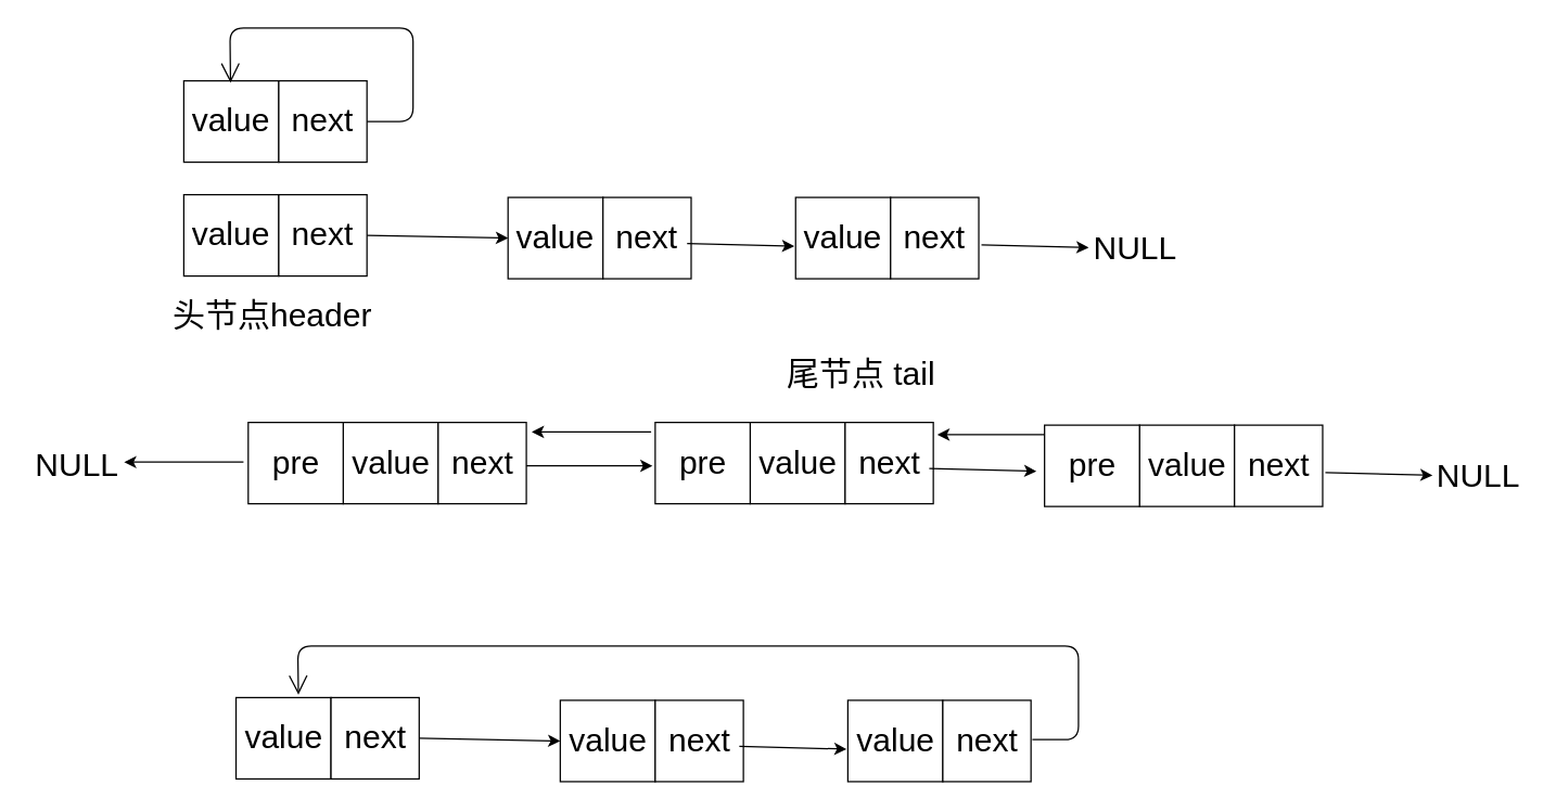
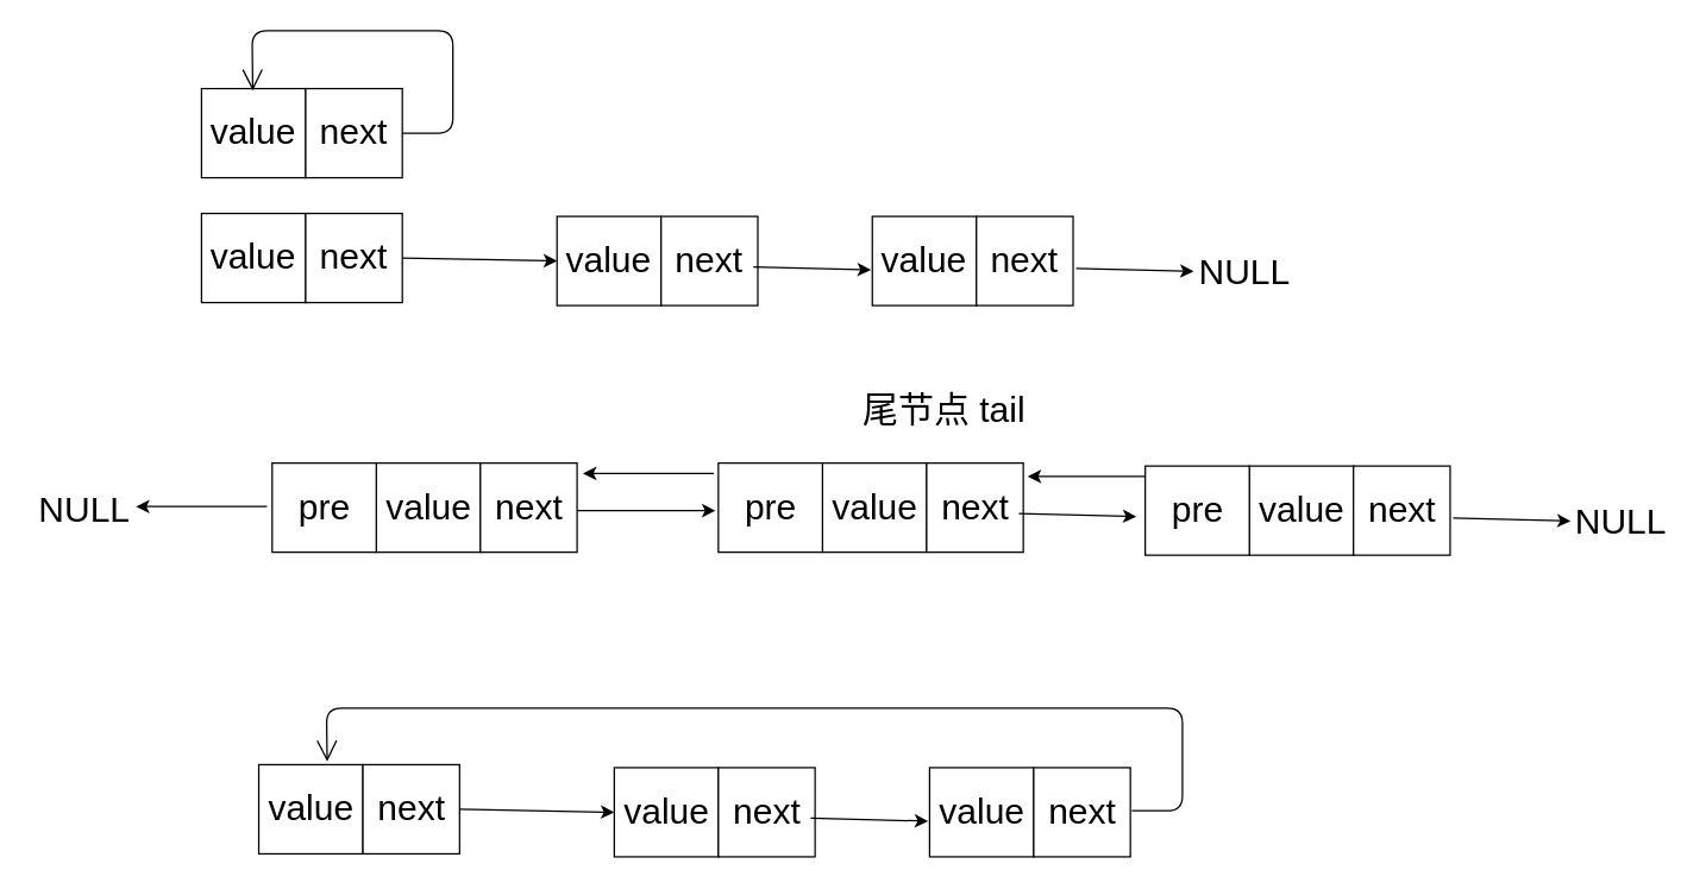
  <mxCell id="0" />
  <mxCell id="1" parent="0" />
  <mxCell id="2" value="&lt;font color=&quot;#000000&quot;&gt;value&lt;/font&gt;" style="rounded=0;whiteSpace=wrap;html=1;fillColor=#FFFFFF;strokeColor=#000000;fontSize=24;" vertex="1" parent="1"><mxGeometry x="135" y="143" width="70" height="60" as="geometry" /></mxCell>
  <mxCell id="3" value="&lt;font color=&quot;#000000&quot;&gt;next&lt;/font&gt;" style="rounded=0;whiteSpace=wrap;html=1;fillColor=#FFFFFF;strokeColor=#000000;fontSize=24;" vertex="1" parent="1"><mxGeometry x="205" y="143" width="65" height="60" as="geometry" /></mxCell>
  <mxCell id="4" value="&lt;font color=&quot;#000000&quot;&gt;value&lt;/font&gt;" style="rounded=0;whiteSpace=wrap;html=1;fillColor=#FFFFFF;strokeColor=#000000;fontSize=24;" vertex="1" parent="1"><mxGeometry x="374" y="145" width="70" height="60" as="geometry" /></mxCell>
  <mxCell id="5" value="&lt;font color=&quot;#000000&quot;&gt;next&lt;/font&gt;" style="rounded=0;whiteSpace=wrap;html=1;fillColor=#FFFFFF;strokeColor=#000000;fontSize=24;" vertex="1" parent="1"><mxGeometry x="444" y="145" width="65" height="60" as="geometry" /></mxCell>
  <mxCell id="6" value="&lt;font color=&quot;#000000&quot;&gt;value&lt;/font&gt;" style="rounded=0;whiteSpace=wrap;html=1;fillColor=#FFFFFF;strokeColor=#000000;fontSize=24;" vertex="1" parent="1"><mxGeometry x="586" y="145" width="70" height="60" as="geometry" /></mxCell>
  <mxCell id="7" value="&lt;font color=&quot;#000000&quot;&gt;next&lt;/font&gt;" style="rounded=0;whiteSpace=wrap;html=1;fillColor=#FFFFFF;strokeColor=#000000;fontSize=24;" vertex="1" parent="1"><mxGeometry x="656" y="145" width="65" height="60" as="geometry" /></mxCell>
  <mxCell id="8" value="" style="endArrow=classic;html=1;fontSize=24;entryX=0;entryY=0.5;entryDx=0;entryDy=0;exitX=1;exitY=0.5;exitDx=0;exitDy=0;fontColor=#000000;strokeColor=#000000;" edge="1" parent="1" source="3" target="4"><mxGeometry width="50" height="50" relative="1" as="geometry"><mxPoint x="268" y="210" as="sourcePoint" /><mxPoint x="318" y="160" as="targetPoint" /></mxGeometry></mxCell>
  <mxCell id="9" value="" style="endArrow=classic;html=1;fontSize=24;exitX=1;exitY=0.5;exitDx=0;exitDy=0;fontColor=#000000;strokeColor=#000000;" edge="1" parent="1"><mxGeometry width="50" height="50" relative="1" as="geometry"><mxPoint x="506" y="179" as="sourcePoint" /><mxPoint x="585" y="181" as="targetPoint" /></mxGeometry></mxCell>
- <mxCell id="10" value="头节点header&lt;br&gt;" style="text;html=1;align=center;verticalAlign=middle;resizable=0;points=[];autosize=1;fontSize=24;fontColor=#000000;" vertex="1" parent="1"><mxGeometry x="121" y="216" width="157" height="33" as="geometry" /></mxCell>
  <mxCell id="11" value="尾节点 tail" style="text;html=1;align=center;verticalAlign=middle;resizable=0;points=[];autosize=1;fontSize=24;fontColor=#000000;" vertex="1" parent="1"><mxGeometry x="574" y="259" width="119" height="33" as="geometry" /></mxCell>
  <mxCell id="12" value="&lt;font color=&quot;#000000&quot;&gt;value&lt;/font&gt;" style="rounded=0;whiteSpace=wrap;html=1;fillColor=#FFFFFF;strokeColor=#000000;fontSize=24;" vertex="1" parent="1"><mxGeometry x="135" y="59" width="70" height="60" as="geometry" /></mxCell>
  <mxCell id="13" value="&lt;font color=&quot;#000000&quot;&gt;next&lt;/font&gt;" style="rounded=0;whiteSpace=wrap;html=1;fillColor=#FFFFFF;strokeColor=#000000;fontSize=24;" vertex="1" parent="1"><mxGeometry x="205" y="59" width="65" height="60" as="geometry" /></mxCell>
  <mxCell id="14" value="" style="endArrow=classic;html=1;fontSize=24;exitX=1;exitY=0.5;exitDx=0;exitDy=0;fontColor=#000000;strokeColor=#000000;" edge="1" parent="1"><mxGeometry width="50" height="50" relative="1" as="geometry"><mxPoint x="723" y="180" as="sourcePoint" /><mxPoint x="802" y="182" as="targetPoint" /></mxGeometry></mxCell>
  <mxCell id="15" value="NULL&lt;br&gt;" style="text;html=1;align=center;verticalAlign=middle;resizable=0;points=[];autosize=1;fontSize=24;fontColor=#000000;" vertex="1" parent="1"><mxGeometry x="800" y="166" width="71" height="33" as="geometry" /></mxCell>
  <mxCell id="16" value="" style="endArrow=open;endFill=1;endSize=12;html=1;strokeColor=#000000;fontSize=24;fontColor=#000000;exitX=1;exitY=0.5;exitDx=0;exitDy=0;entryX=0.492;entryY=0.022;entryDx=0;entryDy=0;entryPerimeter=0;" edge="1" parent="1" source="13" target="12"><mxGeometry width="160" relative="1" as="geometry"><mxPoint x="224" y="44" as="sourcePoint" /><mxPoint x="134" y="89" as="targetPoint" /><Array as="points"><mxPoint x="304" y="89" /><mxPoint x="304" y="20" /><mxPoint x="270" y="20" /><mxPoint x="169" y="20" /></Array></mxGeometry></mxCell>
  <mxCell id="17" value="&lt;font color=&quot;#000000&quot;&gt;value&lt;/font&gt;" style="rounded=0;whiteSpace=wrap;html=1;fillColor=#FFFFFF;strokeColor=#000000;fontSize=24;" vertex="1" parent="1"><mxGeometry x="252.5" y="311" width="70" height="60" as="geometry" /></mxCell>
  <mxCell id="18" value="&lt;font color=&quot;#000000&quot;&gt;next&lt;/font&gt;" style="rounded=0;whiteSpace=wrap;html=1;fillColor=#FFFFFF;strokeColor=#000000;fontSize=24;" vertex="1" parent="1"><mxGeometry x="322.5" y="311" width="65" height="60" as="geometry" /></mxCell>
  <mxCell id="19" value="&lt;font color=&quot;#000000&quot;&gt;value&lt;/font&gt;" style="rounded=0;whiteSpace=wrap;html=1;fillColor=#FFFFFF;strokeColor=#000000;fontSize=24;" vertex="1" parent="1"><mxGeometry x="552.5" y="311" width="70" height="60" as="geometry" /></mxCell>
  <mxCell id="20" value="&lt;font color=&quot;#000000&quot;&gt;next&lt;/font&gt;" style="rounded=0;whiteSpace=wrap;html=1;fillColor=#FFFFFF;strokeColor=#000000;fontSize=24;" vertex="1" parent="1"><mxGeometry x="622.5" y="311" width="65" height="60" as="geometry" /></mxCell>
  <mxCell id="21" value="&lt;font color=&quot;#000000&quot;&gt;value&lt;/font&gt;" style="rounded=0;whiteSpace=wrap;html=1;fillColor=#FFFFFF;strokeColor=#000000;fontSize=24;" vertex="1" parent="1"><mxGeometry x="839.5" y="313" width="70" height="60" as="geometry" /></mxCell>
  <mxCell id="22" value="&lt;font color=&quot;#000000&quot;&gt;next&lt;/font&gt;" style="rounded=0;whiteSpace=wrap;html=1;fillColor=#FFFFFF;strokeColor=#000000;fontSize=24;" vertex="1" parent="1"><mxGeometry x="909.5" y="313" width="65" height="60" as="geometry" /></mxCell>
  <mxCell id="23" value="" style="endArrow=classic;html=1;fontSize=24;fontColor=#000000;strokeColor=#000000;" edge="1" parent="1"><mxGeometry width="50" height="50" relative="1" as="geometry"><mxPoint x="387.5" y="343" as="sourcePoint" /><mxPoint x="480.5" y="343" as="targetPoint" /></mxGeometry></mxCell>
  <mxCell id="24" value="" style="endArrow=classic;html=1;fontSize=24;exitX=1;exitY=0.5;exitDx=0;exitDy=0;fontColor=#000000;strokeColor=#000000;" edge="1" parent="1"><mxGeometry width="50" height="50" relative="1" as="geometry"><mxPoint x="684.5" y="345" as="sourcePoint" /><mxPoint x="763.5" y="347" as="targetPoint" /></mxGeometry></mxCell>
  <mxCell id="25" value="" style="endArrow=classic;html=1;fontSize=24;exitX=1;exitY=0.5;exitDx=0;exitDy=0;fontColor=#000000;strokeColor=#000000;" edge="1" parent="1"><mxGeometry width="50" height="50" relative="1" as="geometry"><mxPoint x="976.5" y="348" as="sourcePoint" /><mxPoint x="1055.5" y="350" as="targetPoint" /></mxGeometry></mxCell>
  <mxCell id="26" value="NULL&lt;br&gt;" style="text;html=1;align=center;verticalAlign=middle;resizable=0;points=[];autosize=1;fontSize=24;fontColor=#000000;" vertex="1" parent="1"><mxGeometry x="1053.5" y="334" width="71" height="33" as="geometry" /></mxCell>
  <mxCell id="27" value="&lt;font color=&quot;#000000&quot;&gt;pre&lt;/font&gt;" style="rounded=0;whiteSpace=wrap;html=1;fillColor=#FFFFFF;strokeColor=#000000;fontSize=24;" vertex="1" parent="1"><mxGeometry x="182.5" y="311" width="70" height="60" as="geometry" /></mxCell>
  <mxCell id="28" value="&lt;font color=&quot;#000000&quot;&gt;pre&lt;/font&gt;" style="rounded=0;whiteSpace=wrap;html=1;fillColor=#FFFFFF;strokeColor=#000000;fontSize=24;" vertex="1" parent="1"><mxGeometry x="482.5" y="311" width="70" height="60" as="geometry" /></mxCell>
  <mxCell id="29" value="&lt;font color=&quot;#000000&quot;&gt;pre&lt;/font&gt;" style="rounded=0;whiteSpace=wrap;html=1;fillColor=#FFFFFF;strokeColor=#000000;fontSize=24;" vertex="1" parent="1"><mxGeometry x="769.5" y="313" width="70" height="60" as="geometry" /></mxCell>
  <mxCell id="30" value="" style="endArrow=classic;html=1;fontSize=24;fontColor=#000000;strokeColor=#000000;" edge="1" parent="1"><mxGeometry width="50" height="50" relative="1" as="geometry"><mxPoint x="479.5" y="318" as="sourcePoint" /><mxPoint x="391.5" y="318" as="targetPoint" /></mxGeometry></mxCell>
  <mxCell id="31" value="" style="endArrow=classic;html=1;fontSize=24;fontColor=#000000;strokeColor=#000000;" edge="1" parent="1"><mxGeometry width="50" height="50" relative="1" as="geometry"><mxPoint x="769.5" y="320" as="sourcePoint" /><mxPoint x="690.5" y="320" as="targetPoint" /></mxGeometry></mxCell>
  <mxCell id="32" value="" style="endArrow=classic;html=1;fontSize=24;fontColor=#000000;strokeColor=#000000;" edge="1" parent="1"><mxGeometry width="50" height="50" relative="1" as="geometry"><mxPoint x="179" y="340.29" as="sourcePoint" /><mxPoint x="91" y="340.29" as="targetPoint" /></mxGeometry></mxCell>
  <mxCell id="33" value="NULL&lt;br&gt;" style="text;html=1;align=center;verticalAlign=middle;resizable=0;points=[];autosize=1;fontSize=24;fontColor=#000000;" vertex="1" parent="1"><mxGeometry x="20" y="326.5" width="71" height="33" as="geometry" /></mxCell>
  <mxCell id="34" value="&lt;font color=&quot;#000000&quot;&gt;value&lt;/font&gt;" style="rounded=0;whiteSpace=wrap;html=1;fillColor=#FFFFFF;strokeColor=#000000;fontSize=24;" vertex="1" parent="1"><mxGeometry x="173.5" y="514" width="70" height="60" as="geometry" /></mxCell>
  <mxCell id="35" value="&lt;font color=&quot;#000000&quot;&gt;next&lt;/font&gt;" style="rounded=0;whiteSpace=wrap;html=1;fillColor=#FFFFFF;strokeColor=#000000;fontSize=24;" vertex="1" parent="1"><mxGeometry x="243.5" y="514" width="65" height="60" as="geometry" /></mxCell>
  <mxCell id="36" value="&lt;font color=&quot;#000000&quot;&gt;value&lt;/font&gt;" style="rounded=0;whiteSpace=wrap;html=1;fillColor=#FFFFFF;strokeColor=#000000;fontSize=24;" vertex="1" parent="1"><mxGeometry x="412.5" y="516" width="70" height="60" as="geometry" /></mxCell>
  <mxCell id="37" value="&lt;font color=&quot;#000000&quot;&gt;next&lt;/font&gt;" style="rounded=0;whiteSpace=wrap;html=1;fillColor=#FFFFFF;strokeColor=#000000;fontSize=24;" vertex="1" parent="1"><mxGeometry x="482.5" y="516" width="65" height="60" as="geometry" /></mxCell>
  <mxCell id="38" value="&lt;font color=&quot;#000000&quot;&gt;value&lt;/font&gt;" style="rounded=0;whiteSpace=wrap;html=1;fillColor=#FFFFFF;strokeColor=#000000;fontSize=24;" vertex="1" parent="1"><mxGeometry x="624.5" y="516" width="70" height="60" as="geometry" /></mxCell>
  <mxCell id="39" value="&lt;font color=&quot;#000000&quot;&gt;next&lt;/font&gt;" style="rounded=0;whiteSpace=wrap;html=1;fillColor=#FFFFFF;strokeColor=#000000;fontSize=24;" vertex="1" parent="1"><mxGeometry x="694.5" y="516" width="65" height="60" as="geometry" /></mxCell>
  <mxCell id="40" value="" style="endArrow=classic;html=1;fontSize=24;entryX=0;entryY=0.5;entryDx=0;entryDy=0;exitX=1;exitY=0.5;exitDx=0;exitDy=0;fontColor=#000000;strokeColor=#000000;" edge="1" parent="1" source="35" target="36"><mxGeometry width="50" height="50" relative="1" as="geometry"><mxPoint x="306.5" y="581" as="sourcePoint" /><mxPoint x="356.5" y="531" as="targetPoint" /></mxGeometry></mxCell>
  <mxCell id="41" value="" style="endArrow=classic;html=1;fontSize=24;exitX=1;exitY=0.5;exitDx=0;exitDy=0;fontColor=#000000;strokeColor=#000000;" edge="1" parent="1"><mxGeometry width="50" height="50" relative="1" as="geometry"><mxPoint x="544.5" y="550" as="sourcePoint" /><mxPoint x="623.5" y="552" as="targetPoint" /></mxGeometry></mxCell>
  <mxCell id="42" value="" style="endArrow=open;endFill=1;endSize=12;html=1;strokeColor=#000000;fontSize=24;fontColor=#000000;exitX=1;exitY=0.5;exitDx=0;exitDy=0;entryX=0.657;entryY=-0.036;entryDx=0;entryDy=0;entryPerimeter=0;" edge="1" parent="1" target="34"><mxGeometry width="160" relative="1" as="geometry"><mxPoint x="760.5" y="545" as="sourcePoint" /><mxPoint x="659.94" y="516.32" as="targetPoint" /><Array as="points"><mxPoint x="794.5" y="545" /><mxPoint x="794.5" y="476" /><mxPoint x="760.5" y="476" /><mxPoint x="219" y="476" /></Array></mxGeometry></mxCell>
